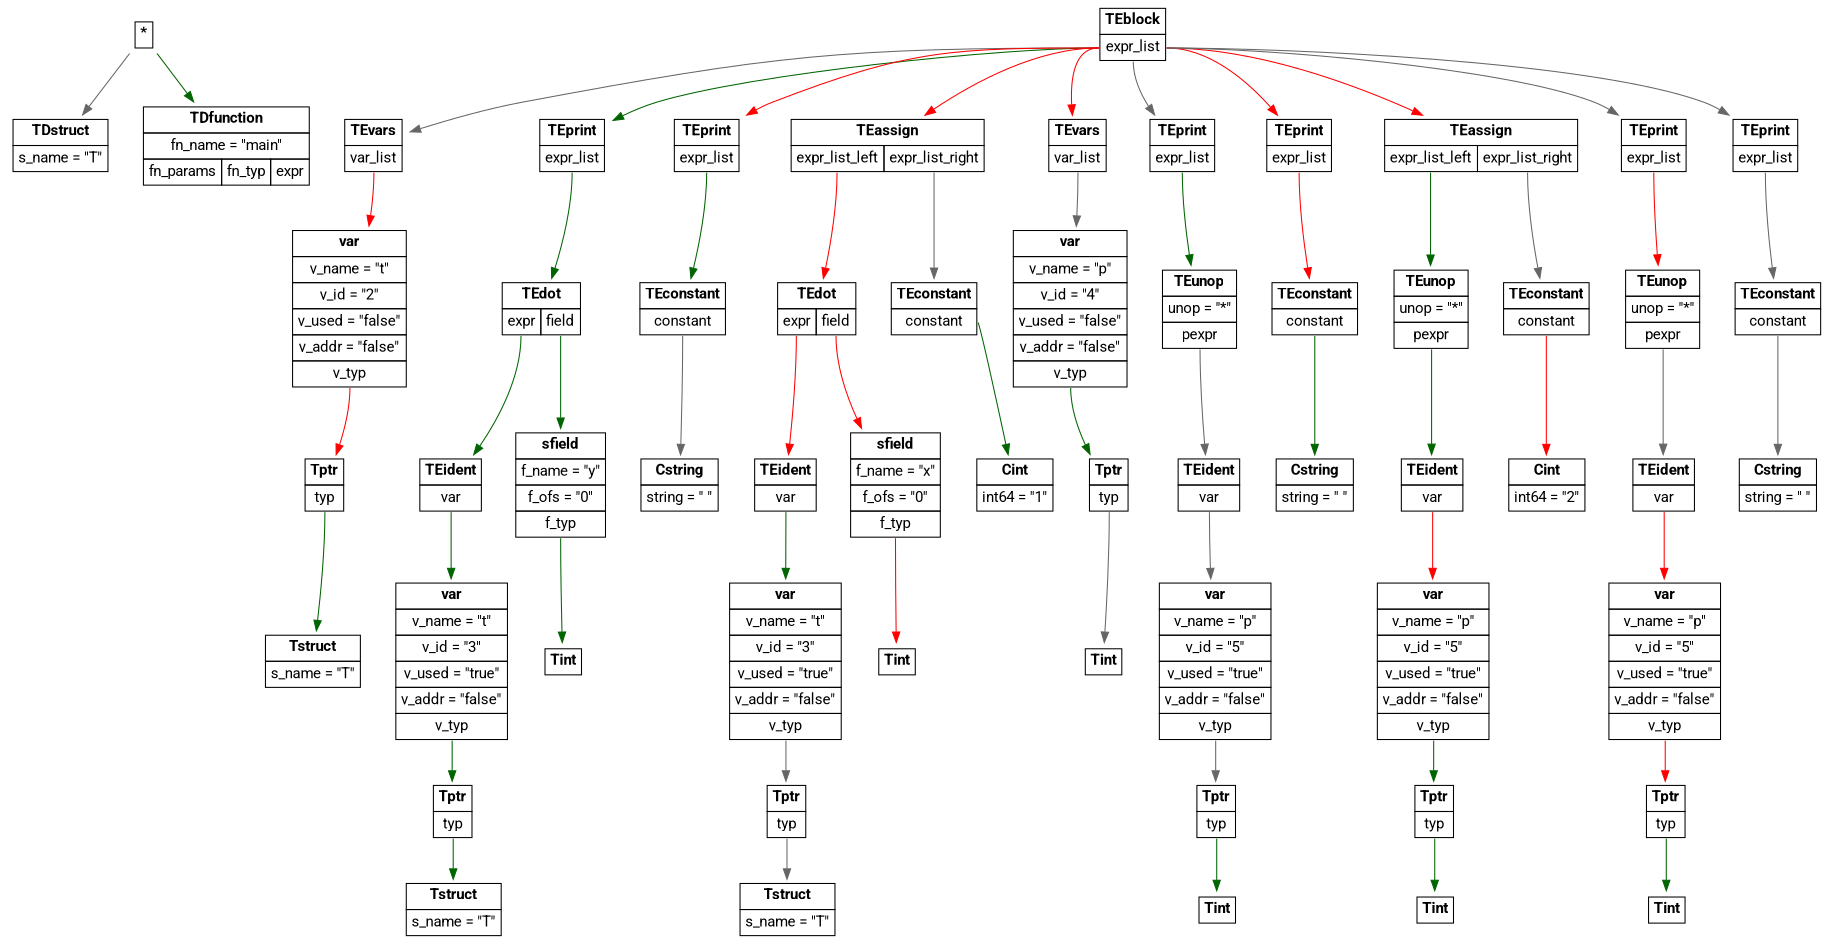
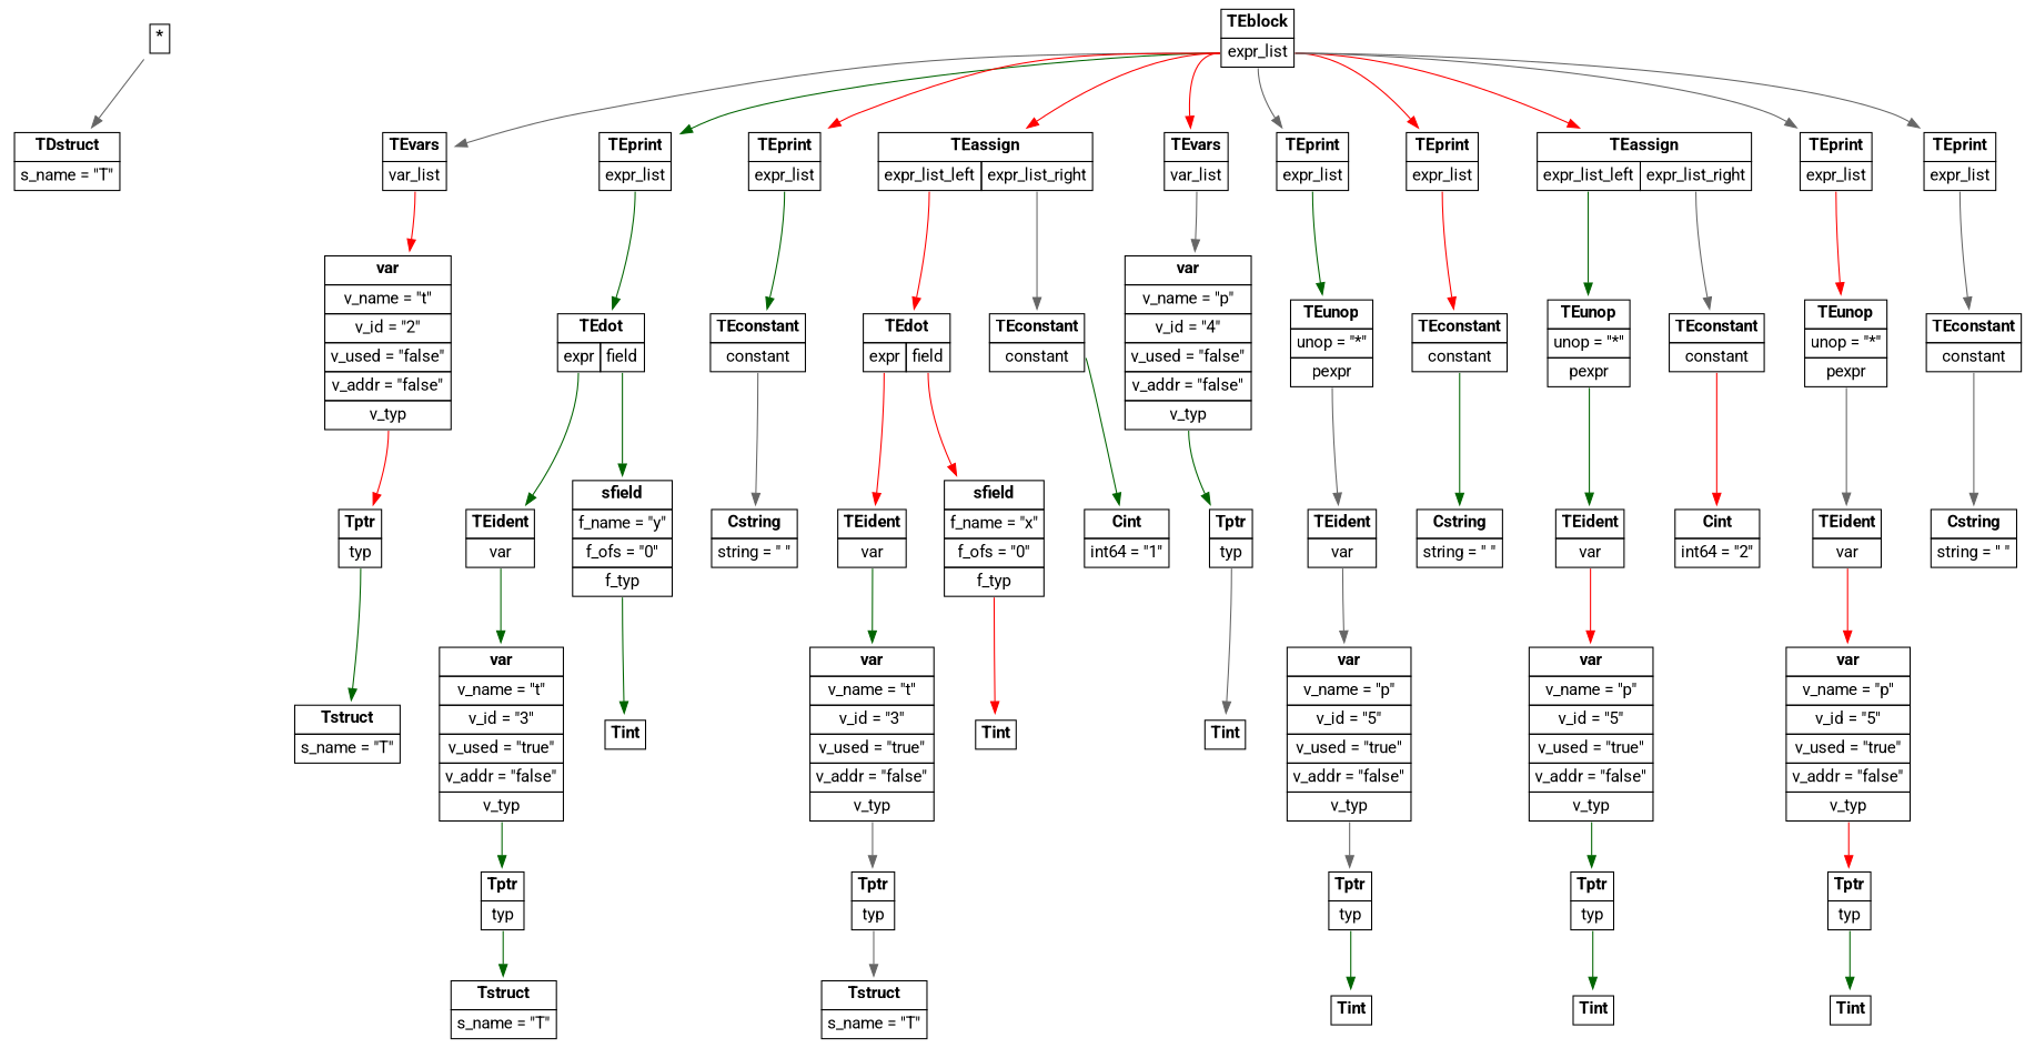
  digraph {
    fontname=Roboto
    node [fontname=Roboto shape=plaintext]
    edge [color=darkgreen fontname=Roboto tailport=expr_list]
    n1 [label=<<table border='0' cellborder='1' cellspacing='0' cellpadding='4'><tr ><td colspan = '1'><b >*</b></td></tr></table>>]
    n2 [label=<<table border='0' cellborder='1' cellspacing='0' cellpadding='4'><tr ><td colspan = '1'><b >TDstruct</b></td></tr><tr ><td colspan = '1'>s_name = "T"</td></tr></table>>]
-   n3 [label=<<table border='0' cellborder='1' cellspacing='0' cellpadding='4'><tr ><td colspan = '3'><b >TDfunction</b></td></tr><tr ><td colspan = '3'>fn_name = "main"</td></tr><tr ><td port='fn_params'>fn_params</td><td port='fn_typ'>fn_typ</td><td port='expr'>expr</td></tr></table>>]
    n4 [label=<<table border='0' cellborder='1' cellspacing='0' cellpadding='4'><tr ><td colspan = '1'><b >TEblock</b></td></tr><tr ><td port='expr_list'>expr_list</td></tr></table>>]
    n5 [label=<<table border='0' cellborder='1' cellspacing='0' cellpadding='4'><tr ><td colspan = '1'><b >TEvars</b></td></tr><tr ><td port='var_list'>var_list</td></tr></table>>]
    n6 [label=<<table border='0' cellborder='1' cellspacing='0' cellpadding='4'><tr ><td colspan = '1'><b >TEprint</b></td></tr><tr ><td port='expr_list'>expr_list</td></tr></table>>]
    n7 [label=<<table border='0' cellborder='1' cellspacing='0' cellpadding='4'><tr ><td colspan = '1'><b >TEprint</b></td></tr><tr ><td port='expr_list'>expr_list</td></tr></table>>]
    n8 [label=<<table border='0' cellborder='1' cellspacing='0' cellpadding='4'><tr ><td colspan = '2'><b >TEassign</b></td></tr><tr ><td port='expr_list_left'>expr_list_left</td><td port='expr_list_right'>expr_list_right</td></tr></table>>]
    n9 [label=<<table border='0' cellborder='1' cellspacing='0' cellpadding='4'><tr ><td colspan = '1'><b >TEvars</b></td></tr><tr ><td port='var_list'>var_list</td></tr></table>>]
    n10 [label=<<table border='0' cellborder='1' cellspacing='0' cellpadding='4'><tr ><td colspan = '1'><b >TEprint</b></td></tr><tr ><td port='expr_list'>expr_list</td></tr></table>>]
    n11 [label=<<table border='0' cellborder='1' cellspacing='0' cellpadding='4'><tr ><td colspan = '1'><b >TEprint</b></td></tr><tr ><td port='expr_list'>expr_list</td></tr></table>>]
    n12 [label=<<table border='0' cellborder='1' cellspacing='0' cellpadding='4'><tr ><td colspan = '2'><b >TEassign</b></td></tr><tr ><td port='expr_list_left'>expr_list_left</td><td port='expr_list_right'>expr_list_right</td></tr></table>>]
    n13 [label=<<table border='0' cellborder='1' cellspacing='0' cellpadding='4'><tr ><td colspan = '1'><b >TEprint</b></td></tr><tr ><td port='expr_list'>expr_list</td></tr></table>>]
    n14 [label=<<table border='0' cellborder='1' cellspacing='0' cellpadding='4'><tr ><td colspan = '1'><b >TEprint</b></td></tr><tr ><td port='expr_list'>expr_list</td></tr></table>>]
    n15 [label=<<table border='0' cellborder='1' cellspacing='0' cellpadding='4'><tr ><td colspan = '1'><b >var</b></td></tr><tr ><td colspan = '1'>v_name = "t"</td></tr><tr ><td colspan = '1'>v_id = "2"</td></tr><tr ><td colspan = '1'>v_used = "false"</td></tr><tr ><td colspan = '1'>v_addr = "false"</td></tr><tr ><td port='v_typ'>v_typ</td></tr></table>>]
    n16 [label=<<table border='0' cellborder='1' cellspacing='0' cellpadding='4'><tr ><td colspan = '2'><b >TEdot</b></td></tr><tr ><td port='expr'>expr</td><td port='field'>field</td></tr></table>>]
    n17 [label=<<table border='0' cellborder='1' cellspacing='0' cellpadding='4'><tr ><td colspan = '1'><b >TEconstant</b></td></tr><tr ><td port='constant'>constant</td></tr></table>>]
    n18 [label=<<table border='0' cellborder='1' cellspacing='0' cellpadding='4'><tr ><td colspan = '2'><b >TEdot</b></td></tr><tr ><td port='expr'>expr</td><td port='field'>field</td></tr></table>>]
    n19 [label=<<table border='0' cellborder='1' cellspacing='0' cellpadding='4'><tr ><td colspan = '1'><b >TEconstant</b></td></tr><tr ><td port='constant'>constant</td></tr></table>>]
    n20 [label=<<table border='0' cellborder='1' cellspacing='0' cellpadding='4'><tr ><td colspan = '1'><b >var</b></td></tr><tr ><td colspan = '1'>v_name = "p"</td></tr><tr ><td colspan = '1'>v_id = "4"</td></tr><tr ><td colspan = '1'>v_used = "false"</td></tr><tr ><td colspan = '1'>v_addr = "false"</td></tr><tr ><td port='v_typ'>v_typ</td></tr></table>>]
    n21 [label=<<table border='0' cellborder='1' cellspacing='0' cellpadding='4'><tr ><td colspan = '1'><b >TEunop</b></td></tr><tr ><td colspan = '1'>unop = "*"</td></tr><tr ><td port='pexpr'>pexpr</td></tr></table>>]
    n22 [label=<<table border='0' cellborder='1' cellspacing='0' cellpadding='4'><tr ><td colspan = '1'><b >TEconstant</b></td></tr><tr ><td port='constant'>constant</td></tr></table>>]
    n23 [label=<<table border='0' cellborder='1' cellspacing='0' cellpadding='4'><tr ><td colspan = '1'><b >TEunop</b></td></tr><tr ><td colspan = '1'>unop = "*"</td></tr><tr ><td port='pexpr'>pexpr</td></tr></table>>]
    n24 [label=<<table border='0' cellborder='1' cellspacing='0' cellpadding='4'><tr ><td colspan = '1'><b >TEconstant</b></td></tr><tr ><td port='constant'>constant</td></tr></table>>]
    n25 [label=<<table border='0' cellborder='1' cellspacing='0' cellpadding='4'><tr ><td colspan = '1'><b >TEunop</b></td></tr><tr ><td colspan = '1'>unop = "*"</td></tr><tr ><td port='pexpr'>pexpr</td></tr></table>>]
    n26 [label=<<table border='0' cellborder='1' cellspacing='0' cellpadding='4'><tr ><td colspan = '1'><b >TEconstant</b></td></tr><tr ><td port='constant'>constant</td></tr></table>>]
    n27 [label=<<table border='0' cellborder='1' cellspacing='0' cellpadding='4'><tr ><td colspan = '1'><b >Tptr</b></td></tr><tr ><td port='typ'>typ</td></tr></table>>]
    n28 [label=<<table border='0' cellborder='1' cellspacing='0' cellpadding='4'><tr ><td colspan = '1'><b >Tstruct</b></td></tr><tr ><td colspan = '1'>s_name = "T"</td></tr></table>>]
    n29 [label=<<table border='0' cellborder='1' cellspacing='0' cellpadding='4'><tr ><td colspan = '1'><b >TEident</b></td></tr><tr ><td port='var'>var</td></tr></table>>]
    n30 [label=<<table border='0' cellborder='1' cellspacing='0' cellpadding='4'><tr ><td colspan = '1'><b >sfield</b></td></tr><tr ><td colspan = '1'>f_name = "y"</td></tr><tr ><td colspan = '1'>f_ofs = "0"</td></tr><tr ><td port='f_typ'>f_typ</td></tr></table>>]
    n31 [label=<<table border='0' cellborder='1' cellspacing='0' cellpadding='4'><tr ><td colspan = '1'><b >var</b></td></tr><tr ><td colspan = '1'>v_name = "t"</td></tr><tr ><td colspan = '1'>v_id = "3"</td></tr><tr ><td colspan = '1'>v_used = "true"</td></tr><tr ><td colspan = '1'>v_addr = "false"</td></tr><tr ><td port='v_typ'>v_typ</td></tr></table>>]
    n32 [label=<<table border='0' cellborder='1' cellspacing='0' cellpadding='4'><tr ><td colspan = '1'><b >Tint</b></td></tr></table>>]
    n33 [label=<<table border='0' cellborder='1' cellspacing='0' cellpadding='4'><tr ><td colspan = '1'><b >Tptr</b></td></tr><tr ><td port='typ'>typ</td></tr></table>>]
    n34 [label=<<table border='0' cellborder='1' cellspacing='0' cellpadding='4'><tr ><td colspan = '1'><b >Tstruct</b></td></tr><tr ><td colspan = '1'>s_name = "T"</td></tr></table>>]
    n35 [label=<<table border='0' cellborder='1' cellspacing='0' cellpadding='4'><tr ><td colspan = '1'><b >Cstring</b></td></tr><tr ><td colspan = '1'>string = " "</td></tr></table>>]
    n36 [label=<<table border='0' cellborder='1' cellspacing='0' cellpadding='4'><tr ><td colspan = '1'><b >TEident</b></td></tr><tr ><td port='var'>var</td></tr></table>>]
    n37 [label=<<table border='0' cellborder='1' cellspacing='0' cellpadding='4'><tr ><td colspan = '1'><b >sfield</b></td></tr><tr ><td colspan = '1'>f_name = "x"</td></tr><tr ><td colspan = '1'>f_ofs = "0"</td></tr><tr ><td port='f_typ'>f_typ</td></tr></table>>]
    n38 [label=<<table border='0' cellborder='1' cellspacing='0' cellpadding='4'><tr ><td colspan = '1'><b >Cint</b></td></tr><tr ><td colspan = '1'>int64 = "1"</td></tr></table>>]
    n39 [label=<<table border='0' cellborder='1' cellspacing='0' cellpadding='4'><tr ><td colspan = '1'><b >var</b></td></tr><tr ><td colspan = '1'>v_name = "t"</td></tr><tr ><td colspan = '1'>v_id = "3"</td></tr><tr ><td colspan = '1'>v_used = "true"</td></tr><tr ><td colspan = '1'>v_addr = "false"</td></tr><tr ><td port='v_typ'>v_typ</td></tr></table>>]
    n40 [label=<<table border='0' cellborder='1' cellspacing='0' cellpadding='4'><tr ><td colspan = '1'><b >Tint</b></td></tr></table>>]
    n41 [label=<<table border='0' cellborder='1' cellspacing='0' cellpadding='4'><tr ><td colspan = '1'><b >Tptr</b></td></tr><tr ><td port='typ'>typ</td></tr></table>>]
    n42 [label=<<table border='0' cellborder='1' cellspacing='0' cellpadding='4'><tr ><td colspan = '1'><b >Tstruct</b></td></tr><tr ><td colspan = '1'>s_name = "T"</td></tr></table>>]
    n43 [label=<<table border='0' cellborder='1' cellspacing='0' cellpadding='4'><tr ><td colspan = '1'><b >Tptr</b></td></tr><tr ><td port='typ'>typ</td></tr></table>>]
    n44 [label=<<table border='0' cellborder='1' cellspacing='0' cellpadding='4'><tr ><td colspan = '1'><b >Tint</b></td></tr></table>>]
    n45 [label=<<table border='0' cellborder='1' cellspacing='0' cellpadding='4'><tr ><td colspan = '1'><b >TEident</b></td></tr><tr ><td port='var'>var</td></tr></table>>]
    n46 [label=<<table border='0' cellborder='1' cellspacing='0' cellpadding='4'><tr ><td colspan = '1'><b >var</b></td></tr><tr ><td colspan = '1'>v_name = "p"</td></tr><tr ><td colspan = '1'>v_id = "5"</td></tr><tr ><td colspan = '1'>v_used = "true"</td></tr><tr ><td colspan = '1'>v_addr = "false"</td></tr><tr ><td port='v_typ'>v_typ</td></tr></table>>]
    n47 [label=<<table border='0' cellborder='1' cellspacing='0' cellpadding='4'><tr ><td colspan = '1'><b >Tptr</b></td></tr><tr ><td port='typ'>typ</td></tr></table>>]
    n48 [label=<<table border='0' cellborder='1' cellspacing='0' cellpadding='4'><tr ><td colspan = '1'><b >Tint</b></td></tr></table>>]
    n49 [label=<<table border='0' cellborder='1' cellspacing='0' cellpadding='4'><tr ><td colspan = '1'><b >Cstring</b></td></tr><tr ><td colspan = '1'>string = " "</td></tr></table>>]
    n50 [label=<<table border='0' cellborder='1' cellspacing='0' cellpadding='4'><tr ><td colspan = '1'><b >TEident</b></td></tr><tr ><td port='var'>var</td></tr></table>>]
    n51 [label=<<table border='0' cellborder='1' cellspacing='0' cellpadding='4'><tr ><td colspan = '1'><b >Cint</b></td></tr><tr ><td colspan = '1'>int64 = "2"</td></tr></table>>]
    n52 [label=<<table border='0' cellborder='1' cellspacing='0' cellpadding='4'><tr ><td colspan = '1'><b >var</b></td></tr><tr ><td colspan = '1'>v_name = "p"</td></tr><tr ><td colspan = '1'>v_id = "5"</td></tr><tr ><td colspan = '1'>v_used = "true"</td></tr><tr ><td colspan = '1'>v_addr = "false"</td></tr><tr ><td port='v_typ'>v_typ</td></tr></table>>]
    n53 [label=<<table border='0' cellborder='1' cellspacing='0' cellpadding='4'><tr ><td colspan = '1'><b >Tptr</b></td></tr><tr ><td port='typ'>typ</td></tr></table>>]
    n54 [label=<<table border='0' cellborder='1' cellspacing='0' cellpadding='4'><tr ><td colspan = '1'><b >Tint</b></td></tr></table>>]
    n55 [label=<<table border='0' cellborder='1' cellspacing='0' cellpadding='4'><tr ><td colspan = '1'><b >TEident</b></td></tr><tr ><td port='var'>var</td></tr></table>>]
    n56 [label=<<table border='0' cellborder='1' cellspacing='0' cellpadding='4'><tr ><td colspan = '1'><b >var</b></td></tr><tr ><td colspan = '1'>v_name = "p"</td></tr><tr ><td colspan = '1'>v_id = "5"</td></tr><tr ><td colspan = '1'>v_used = "true"</td></tr><tr ><td colspan = '1'>v_addr = "false"</td></tr><tr ><td port='v_typ'>v_typ</td></tr></table>>]
    n57 [label=<<table border='0' cellborder='1' cellspacing='0' cellpadding='4'><tr ><td colspan = '1'><b >Tptr</b></td></tr><tr ><td port='typ'>typ</td></tr></table>>]
    n58 [label=<<table border='0' cellborder='1' cellspacing='0' cellpadding='4'><tr ><td colspan = '1'><b >Tint</b></td></tr></table>>]
    n59 [label=<<table border='0' cellborder='1' cellspacing='0' cellpadding='4'><tr ><td colspan = '1'><b >Cstring</b></td></tr><tr ><td colspan = '1'>string = " "</td></tr></table>>]
    n1 -> n2 [color=gray40]
-   n1 -> n3
    n4 -> n5 [color=gray40]
    n4 -> n6
    n4 -> n7 [color=red]
    n4 -> n8 [color=red]
    n4 -> n9 [color=red]
    n4 -> n10 [color=gray40]
    n4 -> n11 [color=red]
    n4 -> n12 [color=red]
    n4 -> n13 [color=gray40]
    n4 -> n14 [color=gray40]
    n5 -> n15 [color=red tailport=var_list]
    n6 -> n16
    n7 -> n17
    n8 -> n18 [color=red tailport=expr_list_left]
    n8 -> n19 [color=gray40 tailport=expr_list_right]
    n9 -> n20 [color=gray40 tailport=var_list]
    n10 -> n21
    n11 -> n22 [color=red]
    n12 -> n23 [tailport=expr_list_left]
    n12 -> n24 [color=gray40 tailport=expr_list_right]
    n13 -> n25 [color=red]
    n14 -> n26 [color=gray40]
    n15 -> n27 [color=red tailport=v_typ]
    n16 -> n29 [tailport=expr]
    n16 -> n30 [tailport=field]
    n17 -> n35 [color=gray40 tailport=constant]
    n18 -> n36 [color=red tailport=expr]
    n18 -> n37 [color=red tailport=field]
    n19 -> n38 [tailport=constant]
    n20 -> n43 [tailport=v_typ]
    n21 -> n45 [color=gray40 tailport=pexpr]
    n22 -> n49 [tailport=constant]
    n23 -> n50 [tailport=pexpr]
    n24 -> n51 [color=red tailport=constant]
    n25 -> n55 [color=gray40 tailport=pexpr]
    n26 -> n59 [color=gray40 tailport=constant]
    n27 -> n28 [tailport=typ]
    n29 -> n31 [tailport=var]
    n30 -> n32 [tailport=f_typ]
    n31 -> n33 [tailport=v_typ]
    n33 -> n34 [tailport=typ]
    n36 -> n39 [tailport=var]
    n37 -> n40 [color=red tailport=f_typ]
    n39 -> n41 [color=gray40 tailport=v_typ]
    n41 -> n42 [color=gray40 tailport=typ]
    n43 -> n44 [color=gray40 tailport=typ]
    n45 -> n46 [color=gray40 tailport=var]
    n46 -> n47 [color=gray40 tailport=v_typ]
    n47 -> n48 [tailport=typ]
    n50 -> n52 [color=red tailport=var]
    n52 -> n53 [tailport=v_typ]
    n53 -> n54 [tailport=typ]
    n55 -> n56 [color=red tailport=var]
    n56 -> n57 [color=red tailport=v_typ]
    n57 -> n58 [tailport=typ]
  }
